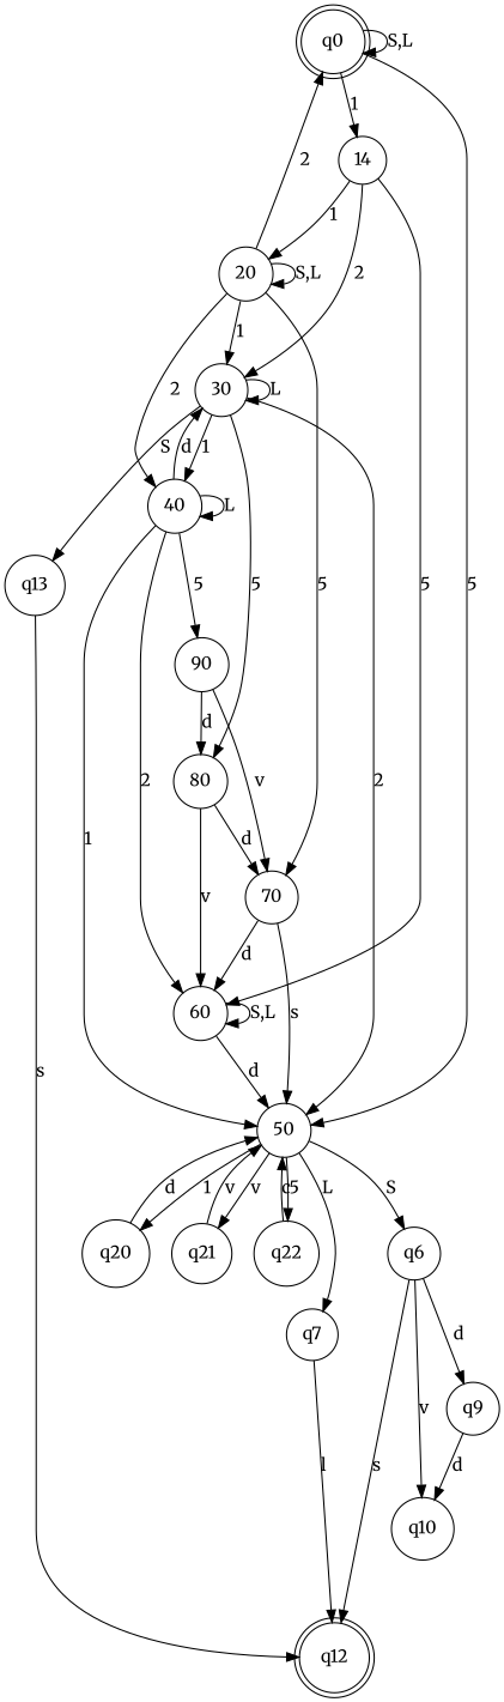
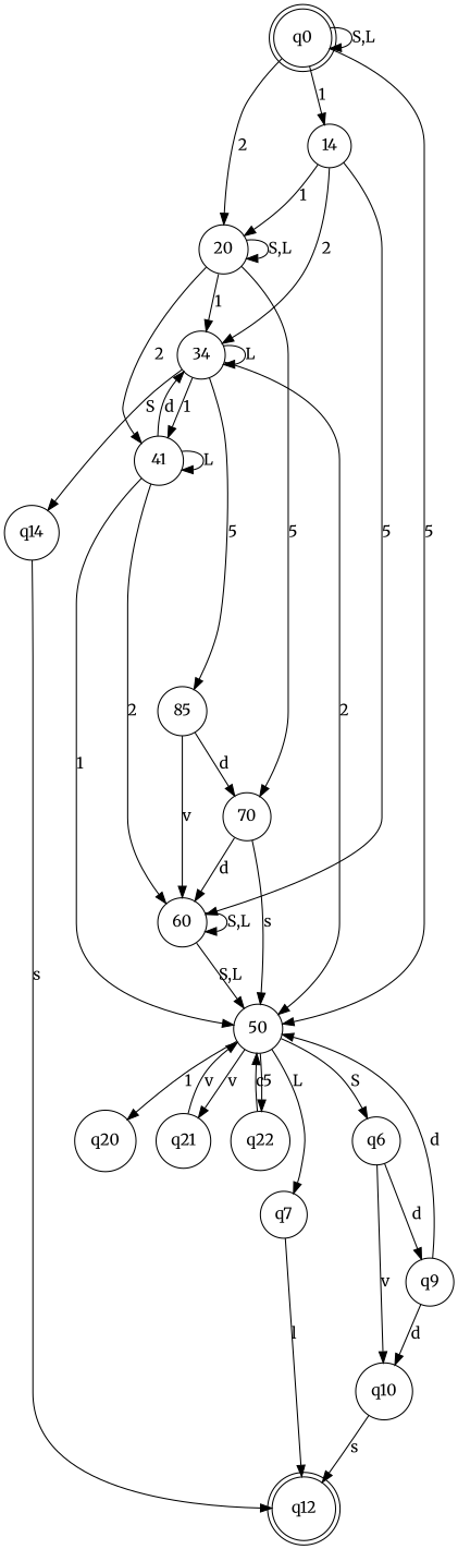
  digraph {
    fontname=Merriweather
    rankdir=TB
    node [fontname=Merriweather shape=circle]
    edge [fontname=Merriweather]
    q0 [shape=doublecircle]
    50
    20
    n4 [label=14]
    q7
    q6
    q20
    q21
    q22
    70
-   40
-   30
+   40 [label=41]
+   30 [label=34]
    60
    q12 [shape=doublecircle]
    q9
    q10
-   90
-   q13
-   80
+   q13 [label=q14]
+   80 [label=85]
    q0 -> q0 [label="S,L"]
    q0 -> 50 [label=5]
-   20 -> q0 [label=2]
+   q0 -> 20 [label=2]
    q0 -> n4 [label=1]
    50 -> q7 [label=L]
    50 -> q6 [label=S]
    50 -> q20 [label=1]
    50 -> q21 [label=v]
    50 -> q22 [label=5]
    20 -> 20 [label="S,L"]
    20 -> 70 [label=5]
    20 -> 40 [label=2]
    20 -> 30 [label=1]
    n4 -> 20 [label=1]
    n4 -> 30 [label=2]
    n4 -> 60 [label=5]
    q7 -> q12 [label=l]
    q6 -> q9 [label=d]
    q6 -> q10 [label=v]
-   q20 -> 50 [label=d]
+   q9 -> 50 [label=d]
    q21 -> 50 [label=v]
    q22 -> 50 [label=c]
    70 -> 50 [label=s]
    70 -> 60 [label=d]
    40 -> 50 [label=1]
    40 -> 40 [label=L]
    40 -> 30 [label=d]
    40 -> 60 [label=2]
-   40 -> 90 [label=5]
    30 -> 50 [label=2]
    30 -> 40 [label=1]
    30 -> 30 [label=L]
    30 -> q13 [label=S]
    30 -> 80 [label=5]
-   60 -> 50 [label=d]
+   60 -> 50 [label="S,L"]
    60 -> 60 [label="S,L"]
    q9 -> q10 [label=d]
-   q6 -> q12 [label=s]
-   90 -> 70 [label=v]
-   90 -> 80 [label=d]
+   q10 -> q12 [label=s]
    q13 -> q12 [label=s]
    80 -> 70 [label=d]
    80 -> 60 [label=v]
  }
